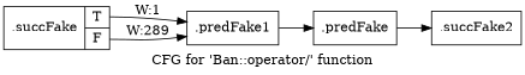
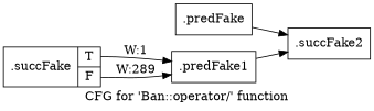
  digraph {
    label="CFG for 'Ban::operator/' function"
    rankdir=LR
    node [shape=record filename="../../../../src/ban_s3.cpp" linenumber=140]
    edge [execusionnum=288 filename="../../../../src/ban_s3.cpp"]
    n1 [label="{.predFake}" filename="" linenumber=""]
    n2 [label="{.succFake2}"]
    n3 [label="{.succFake|{<s0>T|<s1>F}}" linenumber=127]
    n4 [label="{.predFake1}"]
    n1 -> n2 [callList="3:127"]
    n3 -> n4 [execusionnum=0 label="W:1" tailport=s0]
    n3 -> n4 [callList="5:137" label="W:289" memoryops="; ; ; ; ; " tailport=s1]
-   n4 -> n1
+   n4 -> n2
  }
